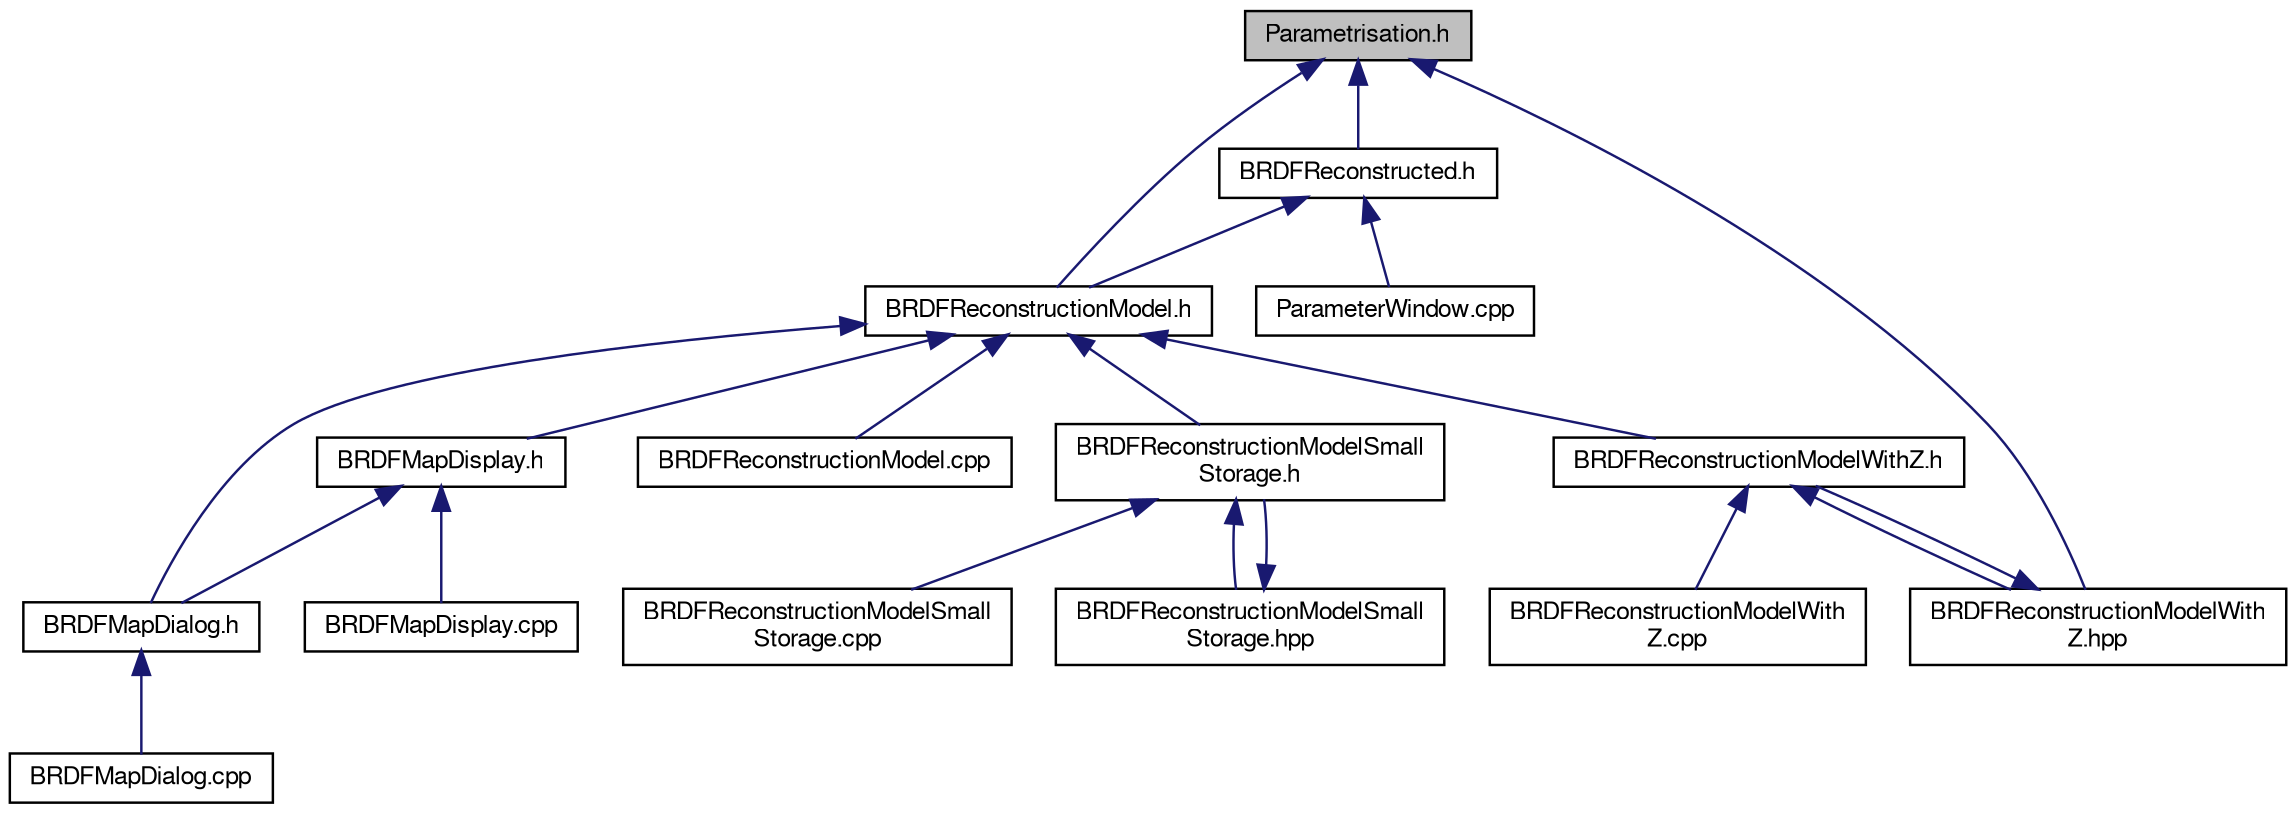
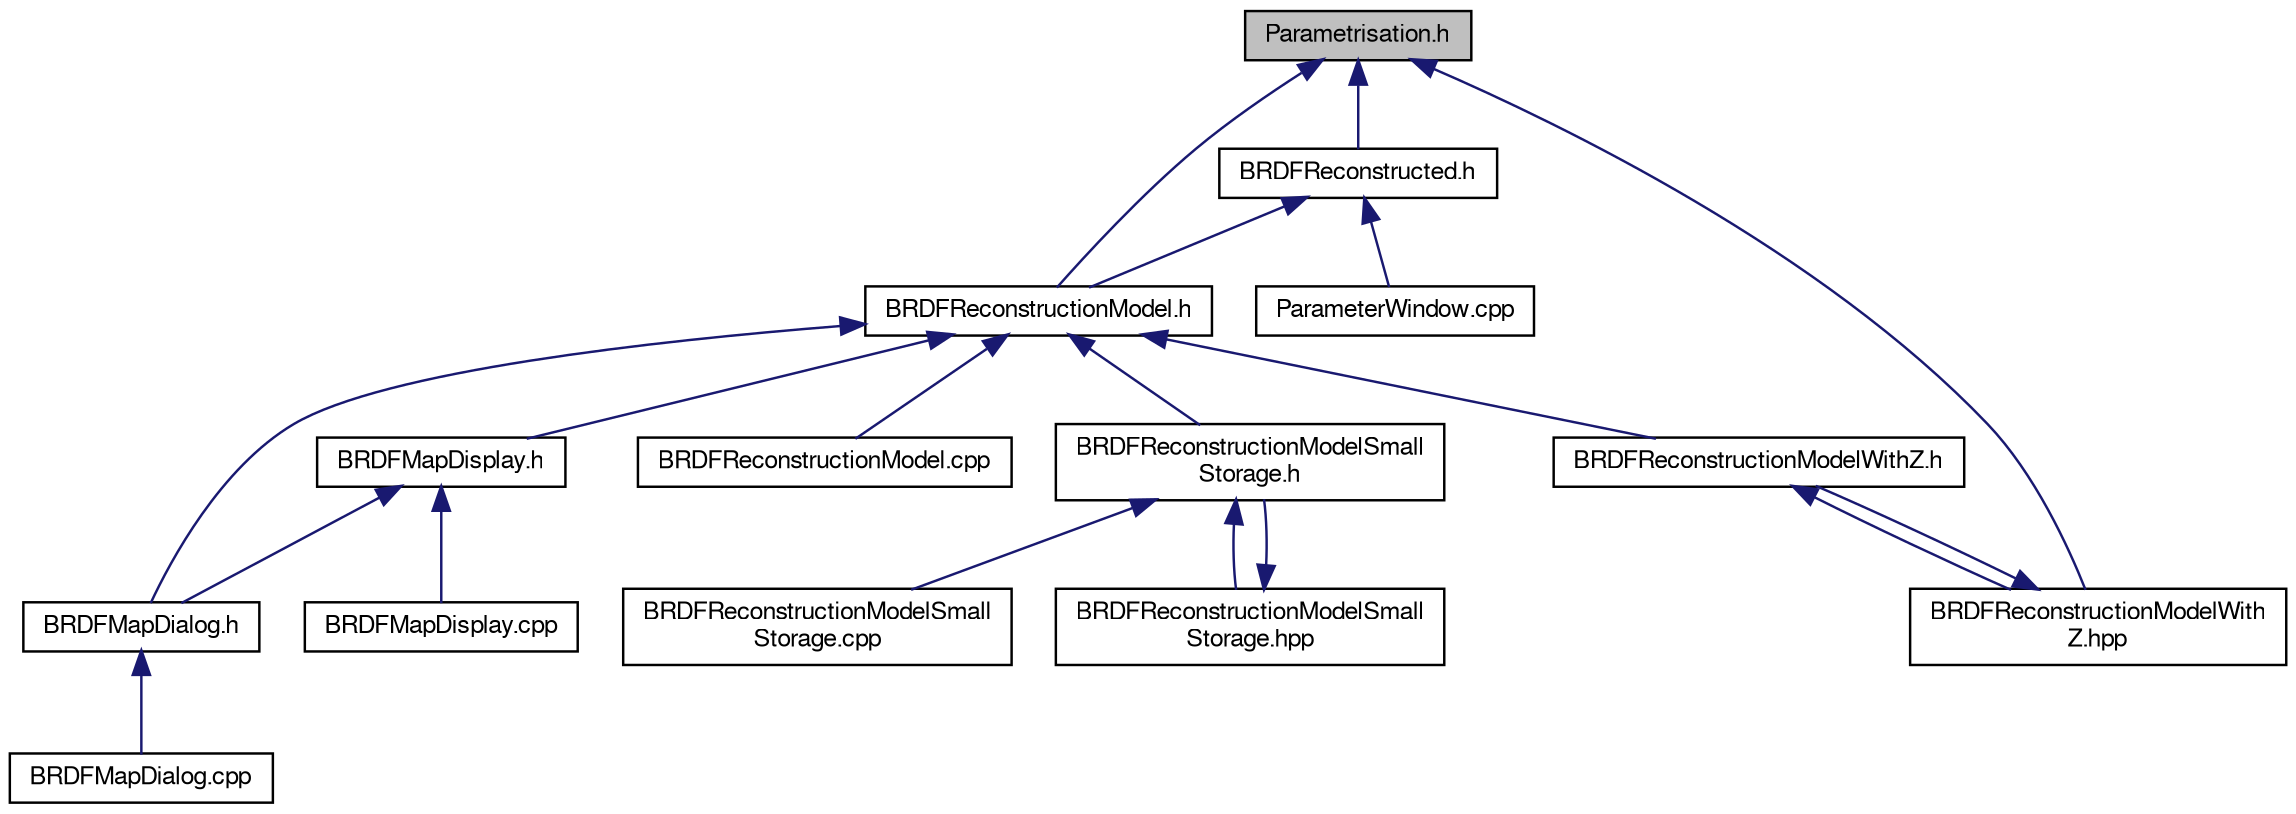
  digraph {
    node [color=black fillcolor=white fontname=FreeSans fontsize=10 shape=record style=filled]
    edge [color=midnightblue dir=back fontname=FreeSans fontsize=10 labelfontname=FreeSans labelfontsize=10 style=solid]
    n1 [fillcolor=grey75 fontcolor=black height=0.2 label="Parametrisation.h" width=0.4]
    n2 [height=0.2 label="BRDFReconstructed.h" width=0.4]
    n3 [height=0.2 label="BRDFReconstructionModel.h" width=0.4]
    n4 [height=0.2 label="BRDFReconstructionModelWith\lZ.hpp" width=0.4]
    n5 [height=0.2 label="ParameterWindow.cpp" width=0.4]
    n6 [height=0.2 label="BRDFMapDisplay.h" width=0.4]
    n7 [height=0.2 label="BRDFMapDialog.h" width=0.4]
    n8 [height=0.2 label="BRDFReconstructionModel.cpp" width=0.4]
    n9 [height=0.2 label="BRDFReconstructionModelSmall\lStorage.h" width=0.4]
    n10 [height=0.2 label="BRDFReconstructionModelWithZ.h" width=0.4]
    n11 [height=0.2 label="BRDFMapDisplay.cpp" width=0.4]
    n12 [height=0.2 label="BRDFMapDialog.cpp" width=0.4]
    n13 [height=0.2 label="BRDFReconstructionModelSmall\lStorage.cpp" width=0.4]
    n14 [height=0.2 label="BRDFReconstructionModelSmall\lStorage.hpp" width=0.4]
-   n15 [height=0.2 label="BRDFReconstructionModelWith\lZ.cpp" width=0.4]
    n1 -> n2
    n1 -> n3
    n1 -> n4
    n2 -> n3
    n2 -> n5
    n3 -> n6
    n3 -> n7
    n3 -> n8
    n3 -> n9
    n3 -> n10
    n4 -> n10
    n6 -> n7
    n6 -> n11
    n7 -> n12
    n9 -> n13
    n9 -> n14
    n10 -> n4
-   n10 -> n15
    n14 -> n9
  }
